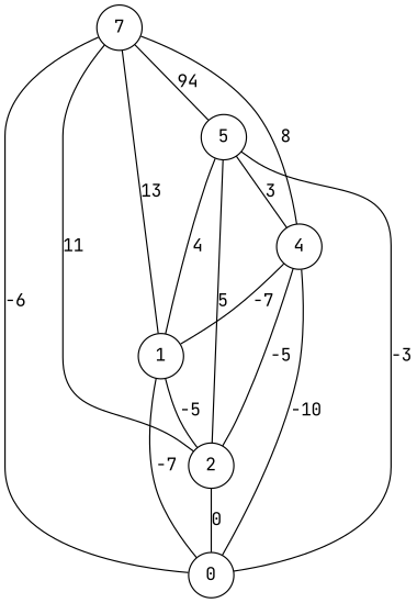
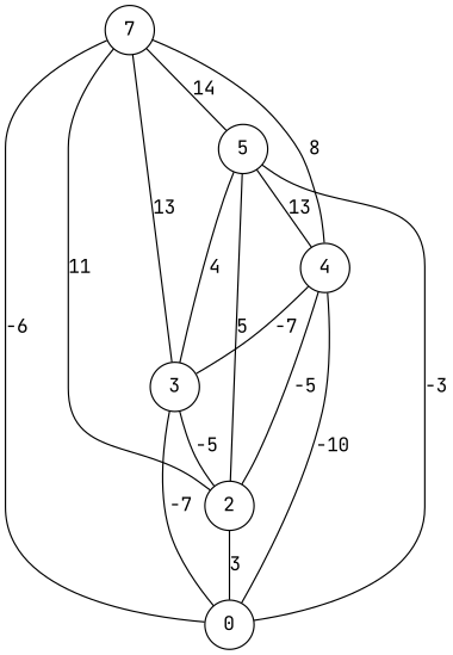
  graph {
    fontname="JetBrains Mono"
    node [fontname="JetBrains Mono" shape=circle]
    edge [fontname="JetBrains Mono"]
    n1 [label=7]
    n2 [label=0]
    2
-   3 [label=1]
+   3
    4
    5
    n1 -- n2 [label=-6]
    n1 -- 2 [label=11]
    n1 -- 3 [label=13]
    n1 -- 4 [label=8]
-   n1 -- 5 [label=94]
-   2 -- n2 [label=0]
+   n1 -- 5 [label=14]
+   2 -- n2 [label=3]
    3 -- n2 [label=-7]
    3 -- 2 [label=-5]
    4 -- n2 [label=-10]
    4 -- 2 [label=-5]
    4 -- 3 [label=-7]
    5 -- n2 [label=-3]
    5 -- 2 [label=5]
    5 -- 3 [label=4]
-   5 -- 4 [label=3]
+   5 -- 4 [label=13]
  }
